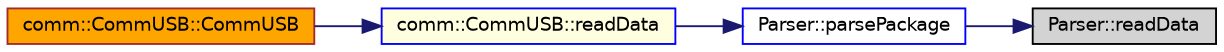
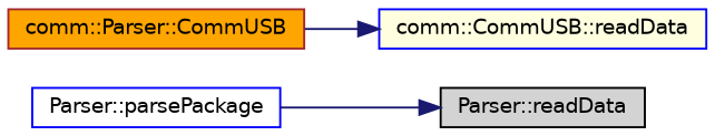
  digraph {
    rankdir=RL
    node [color=blue fontname=Helvetica fontsize=10 shape=record style=filled]
    edge [color=midnightblue dir=back fontname=Helvetica fontsize=10 labelfontname=Helvetica labelfontsize=10 style=solid]
    n1 [color=black fillcolor=lightgrey fontcolor=black height=0.2 label="Parser::readData" width=0.4]
    n2 [fillcolor=white height=0.2 label="Parser::parsePackage" width=0.4]
    n3 [fillcolor=lightyellow height=0.2 label="comm::CommUSB::readData" width=0.4]
-   n4 [color=brown fillcolor=orange height=0.2 label="comm::CommUSB::CommUSB" width=0.4]
+   n4 [color=brown fillcolor=orange height=0.2 label="comm::Parser::CommUSB" width=0.4]
    n1 -> n2
-   n2 -> n3
    n3 -> n4
  }
